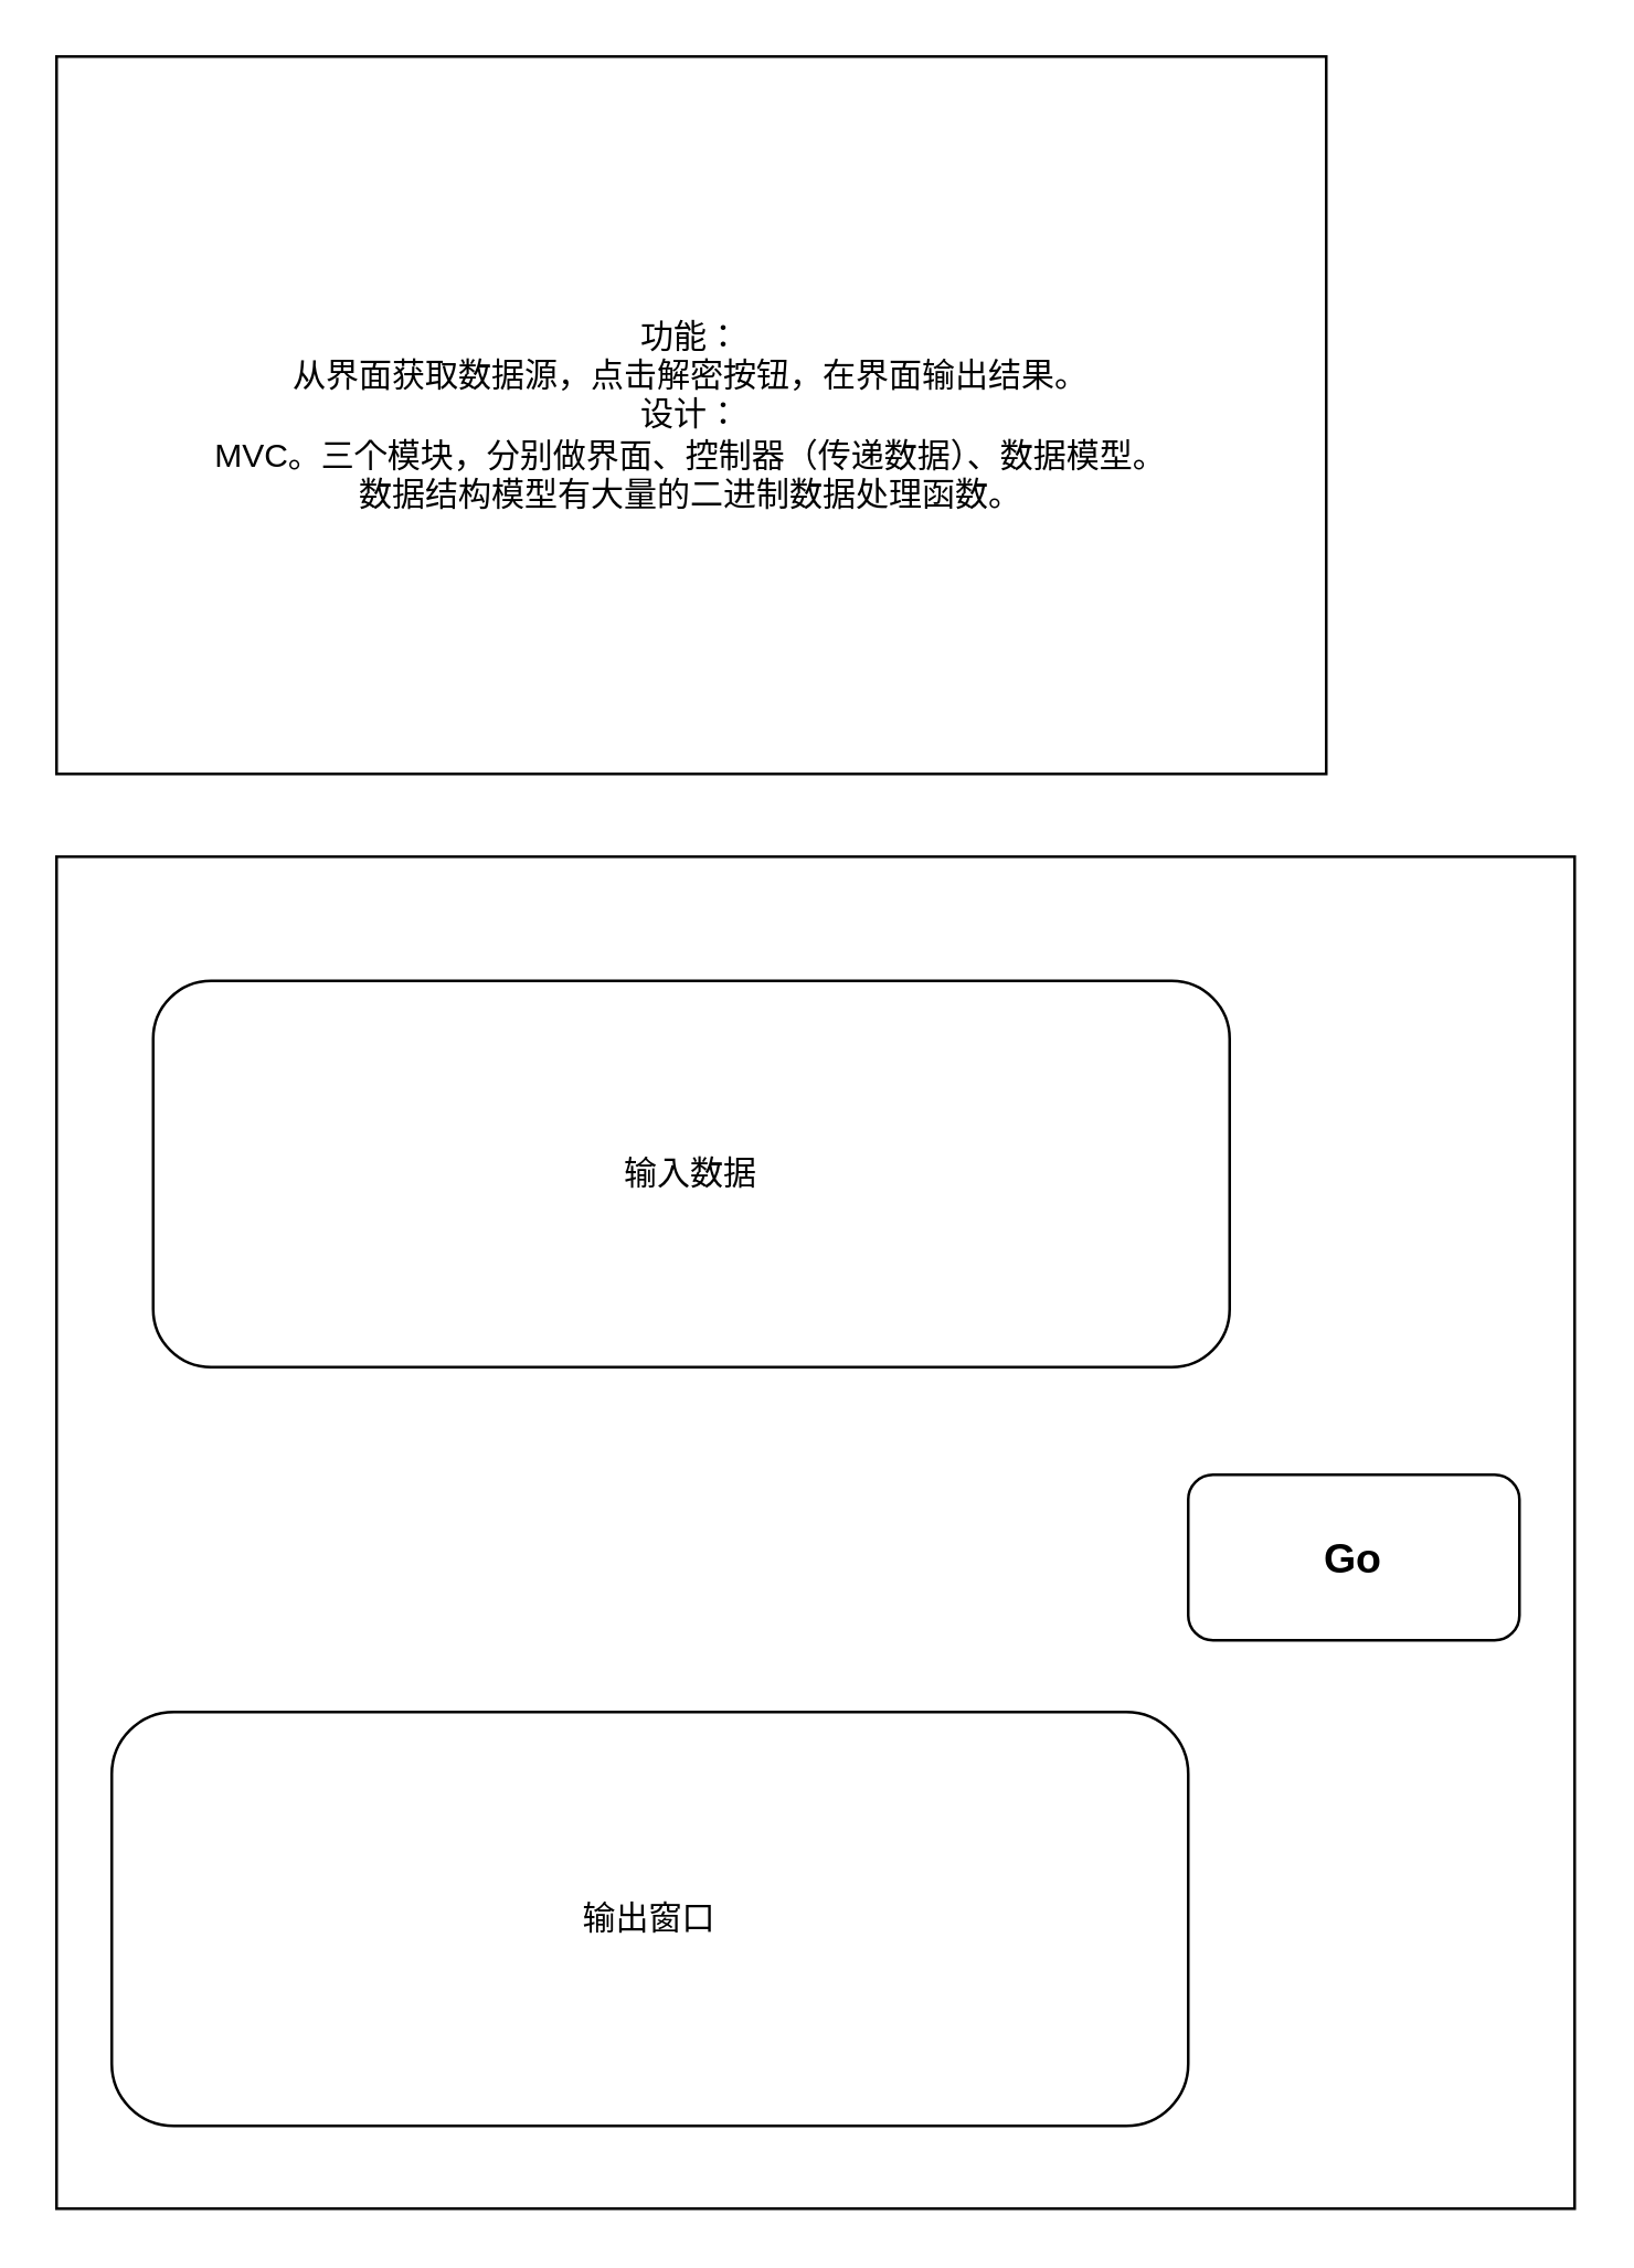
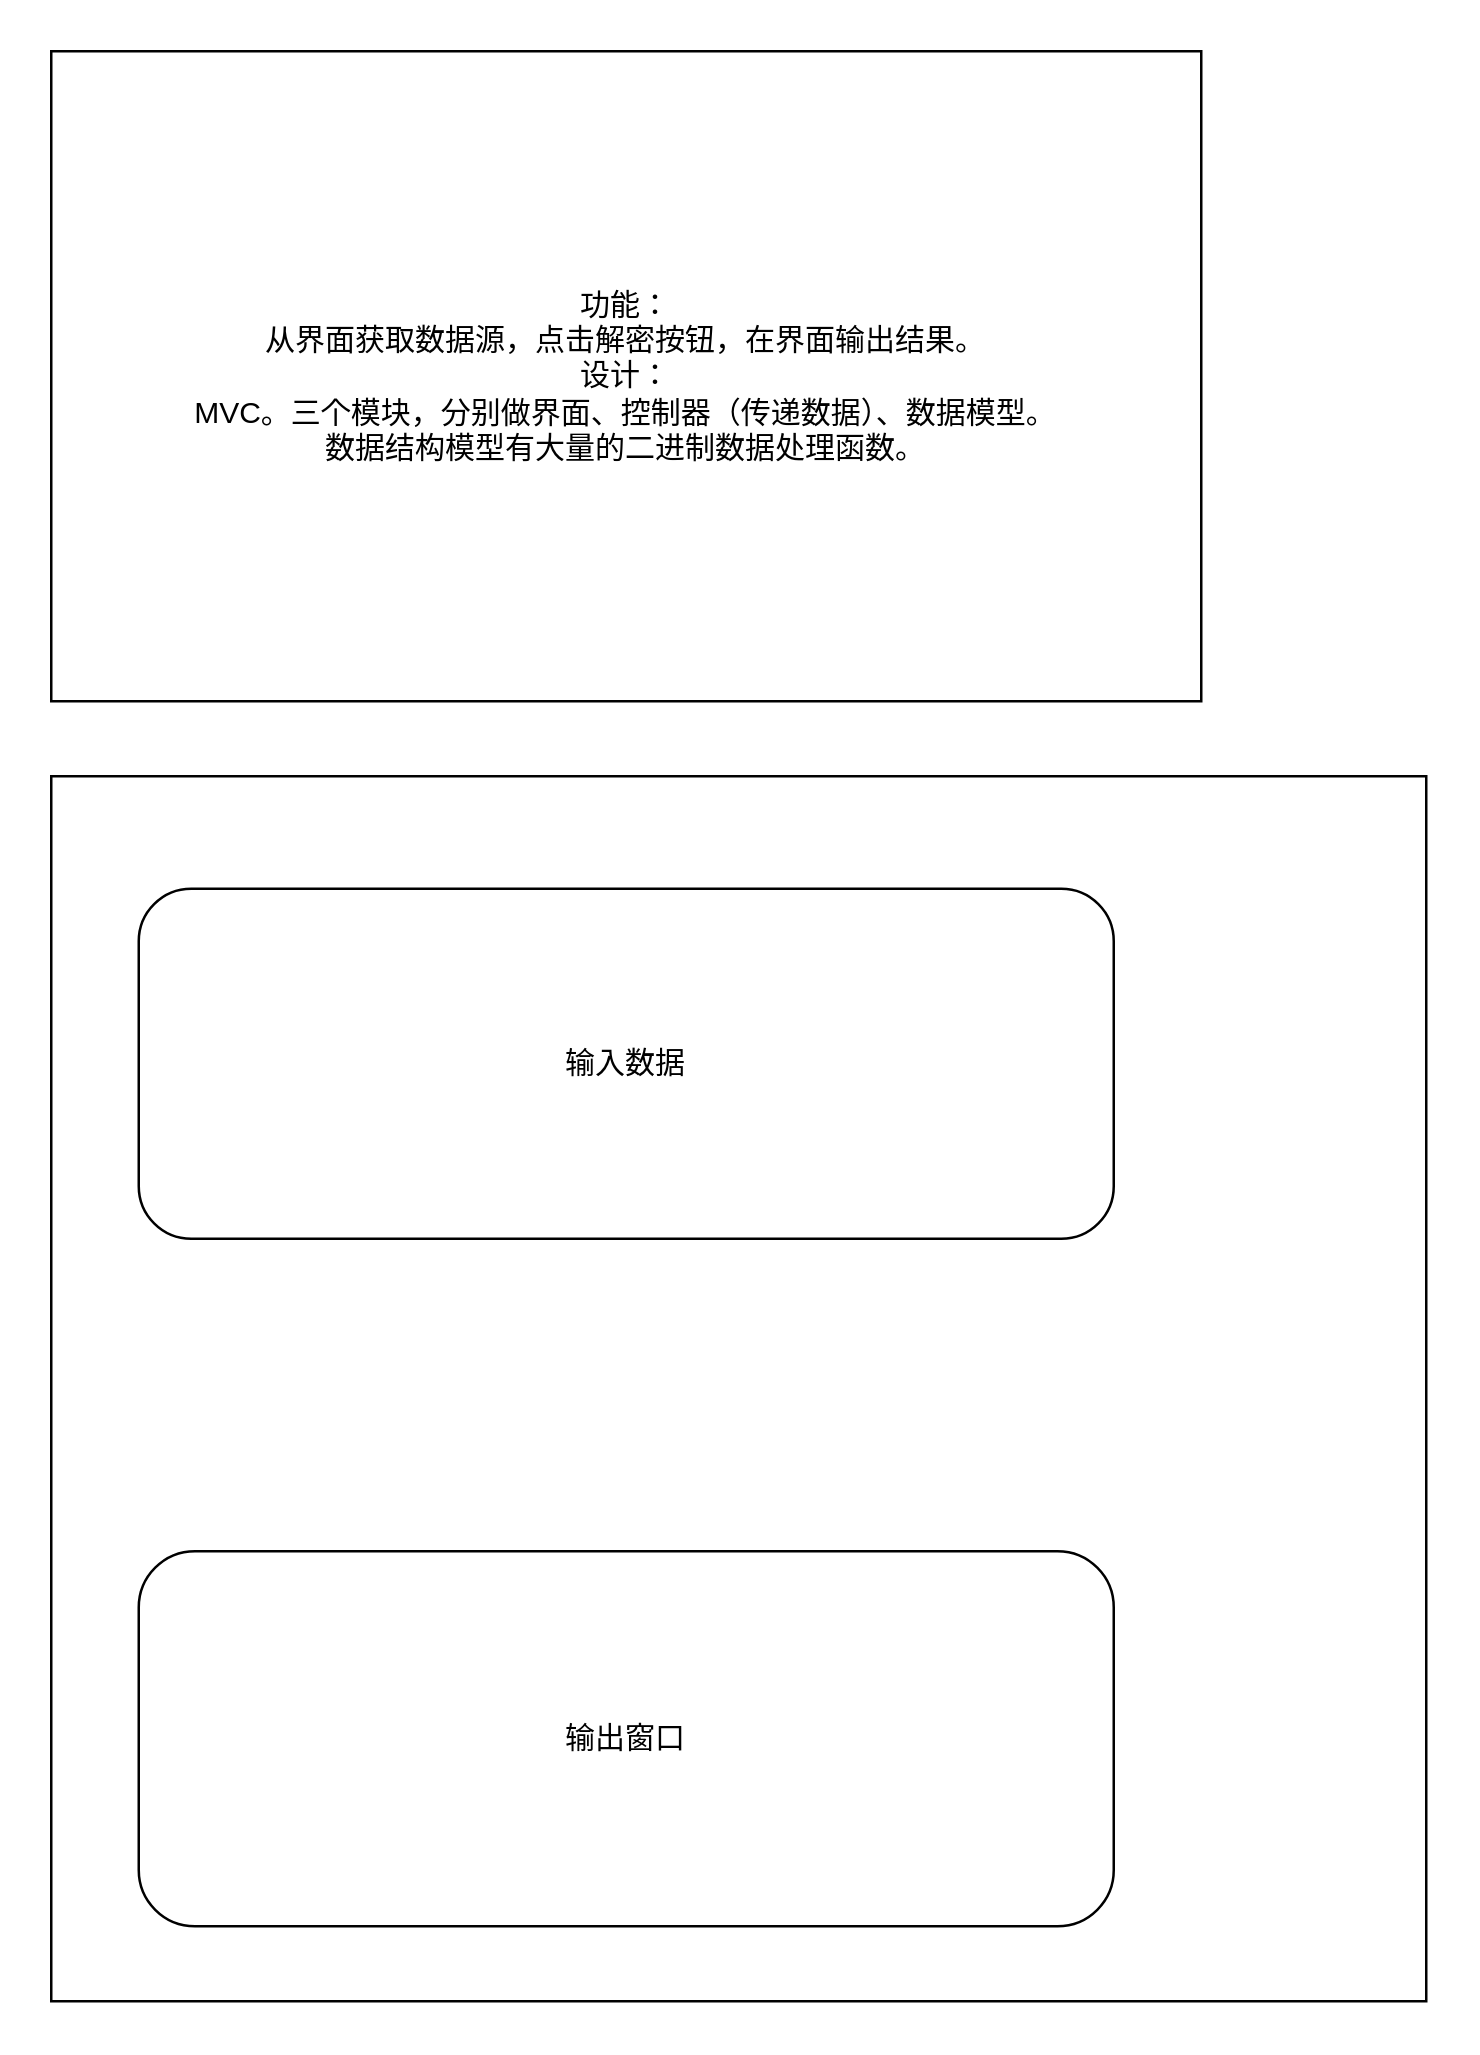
  <mxCell id="0" />
  <mxCell id="1" parent="0" />
  <mxCell id="2" value="功能：&lt;br&gt;从界面获取数据源，点击解密按钮，在界面输出结果。&lt;br&gt;设计：&lt;br&gt;MVC。三个模块，分别做界面、控制器（传递数据）、数据模型。&lt;br&gt;数据结构模型有大量的二进制数据处理函数。&lt;br&gt;" style="rounded=0;whiteSpace=wrap;html=1;" vertex="1" parent="1"><mxGeometry x="20" y="20" width="460" height="260" as="geometry" /></mxCell>
  <mxCell id="3" value="" style="rounded=0;whiteSpace=wrap;html=1;" vertex="1" parent="1"><mxGeometry x="20" y="310" width="550" height="490" as="geometry" /></mxCell>
  <mxCell id="4" value="输入数据" style="rounded=1;whiteSpace=wrap;html=1;" vertex="1" parent="1"><mxGeometry x="55" y="355" width="390" height="140" as="geometry" /></mxCell>
- <mxCell id="5" value="输出窗口" style="rounded=1;whiteSpace=wrap;html=1;" vertex="1" parent="1"><mxGeometry x="40" y="620" width="390" height="150" as="geometry" /></mxCell>
- <mxCell id="6" value="&lt;b&gt;&lt;font style=&quot;font-size: 15px&quot;&gt;Go&lt;/font&gt;&lt;/b&gt;" style="rounded=1;whiteSpace=wrap;html=1;" vertex="1" parent="1"><mxGeometry x="430" y="534" width="120" height="60" as="geometry" /></mxCell>
+ <mxCell id="5" value="输出窗口" style="rounded=1;whiteSpace=wrap;html=1;" vertex="1" parent="1"><mxGeometry x="55" y="620" width="390" height="150" as="geometry" /></mxCell>
